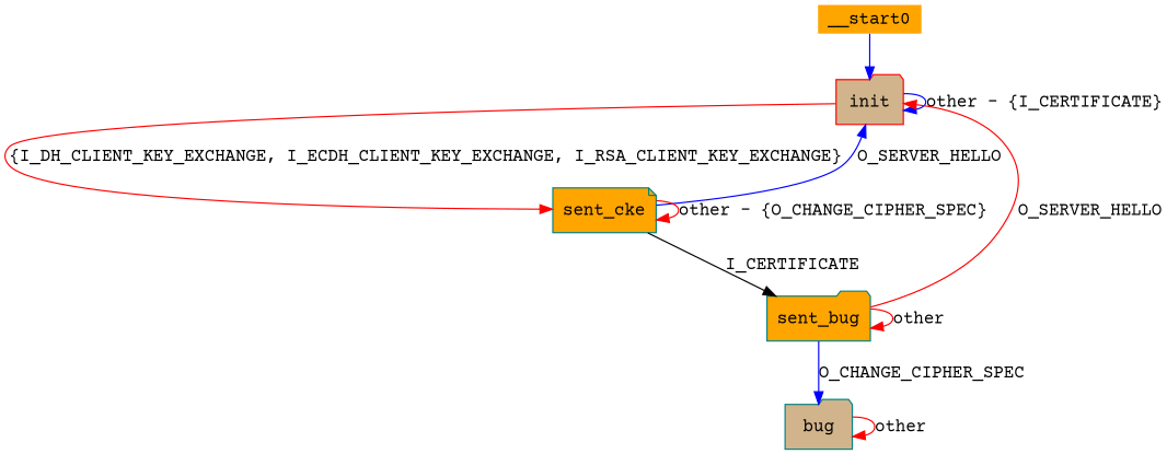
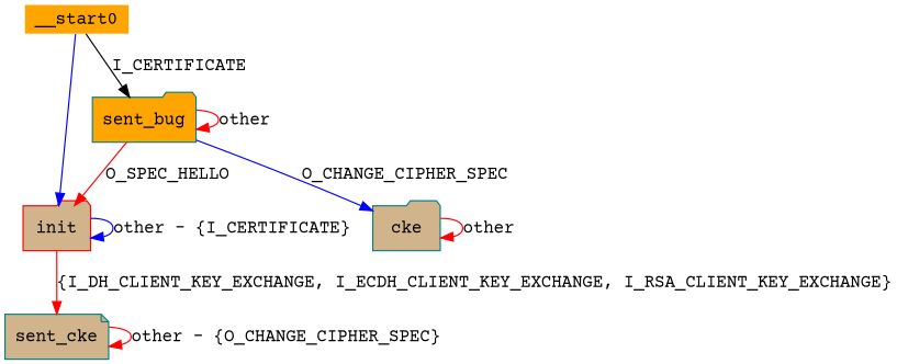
  digraph {
    fontname="Courier Prime"
    node [color=teal fillcolor=tan fontname="Courier Prime" shape=folder style=filled]
    edge [color=red fontname="Courier Prime"]
    init [color=red]
-   sent_cke [fillcolor=orange shape=note]
+   sent_cke [shape=note]
    n3 [fillcolor=orange label=sent_bug]
-   bug
+   bug [label=cke]
    __start0 [fillcolor=orange height=0 shape=none width=0]
    init -> init [color=blue label="other - {I_CERTIFICATE}"]
    init -> sent_cke [label="{I_DH_CLIENT_KEY_EXCHANGE, I_ECDH_CLIENT_KEY_EXCHANGE, I_RSA_CLIENT_KEY_EXCHANGE}"]
-   sent_cke -> init [color=blue label=O_SERVER_HELLO]
    sent_cke -> sent_cke [label="other - {O_CHANGE_CIPHER_SPEC}"]
-   sent_cke -> n3 [color=black label=I_CERTIFICATE]
-   n3 -> init [label=O_SERVER_HELLO]
+   __start0 -> n3 [color=black label=I_CERTIFICATE]
+   n3 -> init [label=O_SPEC_HELLO]
    n3 -> n3 [label=other]
    n3 -> bug [color=blue label=O_CHANGE_CIPHER_SPEC]
    bug -> bug [label=other]
    __start0 -> init [color=blue]
  }
